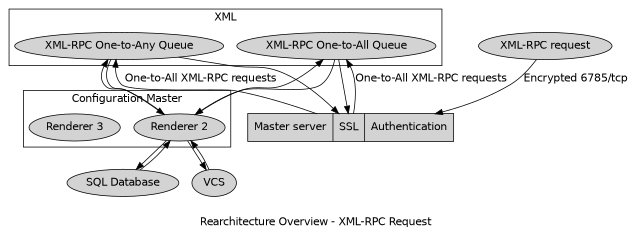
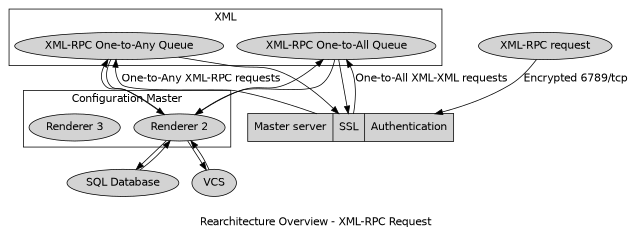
  digraph {
    compound=true
    fontname="DejaVu Sans"
    label="Rearchitecture Overview - XML-RPC Request"
    node [fontname="DejaVu Sans" style=filled]
    edge [fontname="DejaVu Sans"]
    n1 [label="XML-RPC One-to-Any Queue"]
    n2 [label="XML-RPC One-to-All Queue"]
    n3 [label="Renderer 2"]
    n4 [label="Renderer 3"]
    n5 [label="Master server | SSL | Authentication" shape=record]
    n6 [label="SQL Database"]
    n7 [label=VCS]
    "XML-RPC request"
    subgraph cluster_1 {
      label=XML
      n1
      n2
    }
    subgraph cluster_2 {
      label="Configuration Master"
      n3
      n4
    }
    n1 -> n3
    n1 -> n5
    n2 -> n3
    n2 -> n5
    n3 -> n1
    n3 -> n2
    n3 -> n6
    n3 -> n7
-   n5 -> n1 [label="One-to-All XML-RPC requests"]
-   n5 -> n2 [label="One-to-All XML-RPC requests"]
+   n5 -> n1 [label="One-to-Any XML-RPC requests"]
+   n5 -> n2 [label="One-to-All XML-XML requests"]
    n6 -> n3
    n7 -> n3
-   "XML-RPC request" -> n5 [label="Encrypted 6785/tcp"]
+   "XML-RPC request" -> n5 [label="Encrypted 6789/tcp"]
  }
